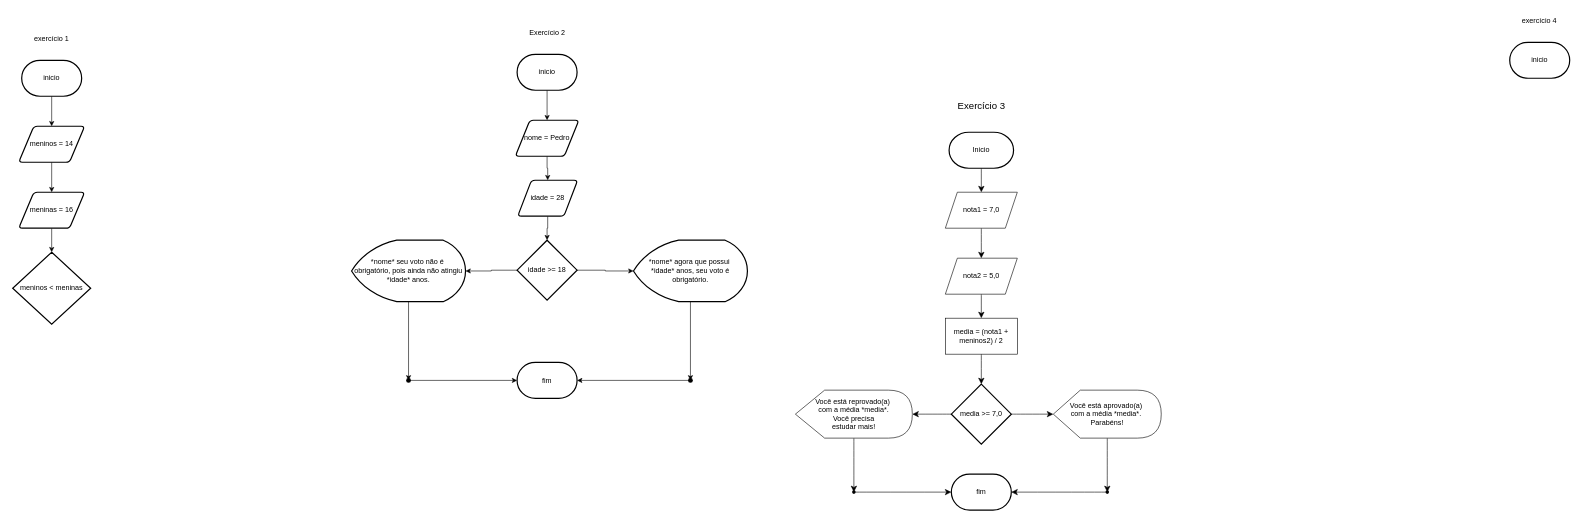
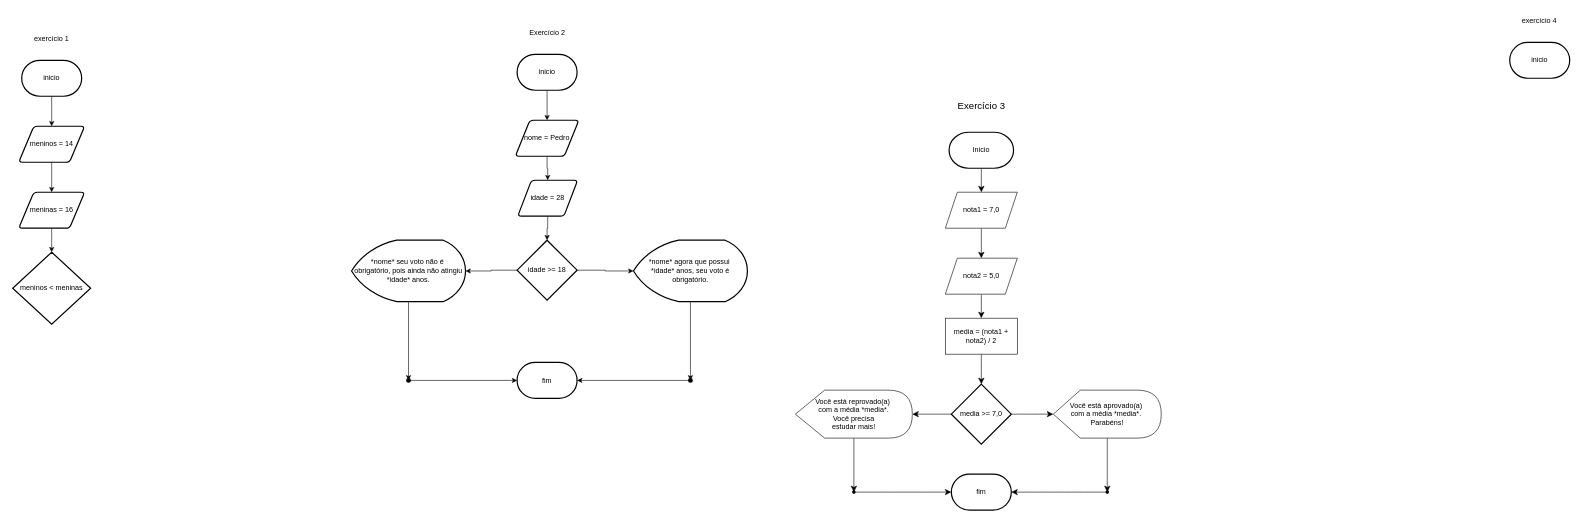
  <mxCell id="0" />
  <mxCell id="1" parent="0" />
  <mxCell id="2" value="" style="edgeStyle=none;curved=1;rounded=0;orthogonalLoop=1;jettySize=auto;html=1;fontSize=12;startSize=8;endSize=8;" edge="1" parent="1" source="3" target="5"><mxGeometry relative="1" as="geometry" /></mxCell>
  <mxCell id="3" value="nota1 = 7,0" style="shape=parallelogram;perimeter=parallelogramPerimeter;whiteSpace=wrap;html=1;fixedSize=1;" parent="1" vertex="1"><mxGeometry x="1575" y="320" width="120" height="60" as="geometry" /></mxCell>
  <mxCell id="4" value="" style="edgeStyle=none;curved=1;rounded=0;orthogonalLoop=1;jettySize=auto;html=1;fontSize=12;startSize=8;endSize=8;" edge="1" parent="1" source="5" target="7"><mxGeometry relative="1" as="geometry" /></mxCell>
  <mxCell id="5" value="nota2 = 5,0" style="shape=parallelogram;perimeter=parallelogramPerimeter;whiteSpace=wrap;html=1;fixedSize=1;" parent="1" vertex="1"><mxGeometry x="1575" y="430" width="120" height="60" as="geometry" /></mxCell>
  <mxCell id="6" value="" style="edgeStyle=none;curved=1;rounded=0;orthogonalLoop=1;jettySize=auto;html=1;fontSize=12;startSize=8;endSize=8;" edge="1" parent="1" source="7" target="12"><mxGeometry relative="1" as="geometry" /></mxCell>
- <mxCell id="7" value="media = (nota1 + meninos2) / 2" style="rounded=0;whiteSpace=wrap;html=1;" parent="1" vertex="1"><mxGeometry x="1575" y="530" width="120" height="60" as="geometry" /></mxCell>
+ <mxCell id="7" value="media = (nota1 + nota2) / 2" style="rounded=0;whiteSpace=wrap;html=1;" parent="1" vertex="1"><mxGeometry x="1575" y="530" width="120" height="60" as="geometry" /></mxCell>
  <mxCell id="8" value="" style="edgeStyle=none;curved=1;rounded=0;orthogonalLoop=1;jettySize=auto;html=1;fontSize=12;startSize=8;endSize=8;" edge="1" parent="1" source="9" target="3"><mxGeometry relative="1" as="geometry" /></mxCell>
  <mxCell id="9" value="Inicio" style="strokeWidth=2;html=1;shape=mxgraph.flowchart.terminator;whiteSpace=wrap;" vertex="1" parent="1"><mxGeometry x="1581.25" y="220" width="107.5" height="60" as="geometry" /></mxCell>
  <mxCell id="10" value="" style="edgeStyle=none;curved=1;rounded=0;orthogonalLoop=1;jettySize=auto;html=1;fontSize=12;startSize=8;endSize=8;" edge="1" parent="1" source="12" target="14"><mxGeometry relative="1" as="geometry" /></mxCell>
  <mxCell id="11" value="" style="edgeStyle=none;curved=1;rounded=0;orthogonalLoop=1;jettySize=auto;html=1;fontSize=12;startSize=8;endSize=8;" edge="1" parent="1" source="12" target="16"><mxGeometry relative="1" as="geometry" /></mxCell>
  <mxCell id="12" value="media &amp;gt;= 7,0" style="strokeWidth=2;html=1;shape=mxgraph.flowchart.decision;whiteSpace=wrap;" vertex="1" parent="1"><mxGeometry x="1585" y="640" width="100" height="100" as="geometry" /></mxCell>
  <mxCell id="13" value="" style="edgeStyle=none;curved=1;rounded=0;orthogonalLoop=1;jettySize=auto;html=1;fontSize=12;startSize=8;endSize=8;" edge="1" parent="1" source="14" target="21"><mxGeometry relative="1" as="geometry" /></mxCell>
  <mxCell id="14" value="Você está aprovado(a)&amp;nbsp;&lt;div&gt;com a média *media*.&amp;nbsp;&lt;/div&gt;&lt;div&gt;Parabéns!&lt;/div&gt;" style="shape=display;whiteSpace=wrap;html=1;" vertex="1" parent="1"><mxGeometry x="1755" y="650" width="180" height="80" as="geometry" /></mxCell>
  <mxCell id="15" value="" style="edgeStyle=none;curved=1;rounded=0;orthogonalLoop=1;jettySize=auto;html=1;fontSize=12;startSize=8;endSize=8;" edge="1" parent="1" source="16" target="19"><mxGeometry relative="1" as="geometry" /></mxCell>
  <mxCell id="16" value="Você está reprovado(a)&amp;nbsp;&lt;div&gt;com a média *media*.&lt;/div&gt;&lt;div&gt;Você precisa&lt;/div&gt;&lt;div&gt;estudar mais!&lt;/div&gt;" style="shape=display;whiteSpace=wrap;html=1;" vertex="1" parent="1"><mxGeometry y="650" width="195" height="80" as="geometry" x="1325" /></mxCell>
  <mxCell id="17" value="fim" style="strokeWidth=2;html=1;shape=mxgraph.flowchart.terminator;whiteSpace=wrap;" vertex="1" parent="1"><mxGeometry x="1585" y="790" width="100" height="60" as="geometry" /></mxCell>
  <mxCell id="18" value="" style="edgeStyle=none;curved=1;rounded=0;orthogonalLoop=1;jettySize=auto;html=1;fontSize=12;startSize=8;endSize=8;" edge="1" parent="1" source="19" target="17"><mxGeometry relative="1" as="geometry" /></mxCell>
  <mxCell id="19" value="" style="shape=waypoint;sketch=0;size=6;pointerEvents=1;points=[];fillColor=default;resizable=0;rotatable=0;perimeter=centerPerimeter;snapToPoint=1;" vertex="1" parent="1"><mxGeometry x="1412.5" y="810" width="20" height="20" as="geometry" /></mxCell>
  <mxCell id="20" value="" style="edgeStyle=none;curved=1;rounded=0;orthogonalLoop=1;jettySize=auto;html=1;fontSize=12;startSize=8;endSize=8;" edge="1" parent="1" source="21" target="17"><mxGeometry relative="1" as="geometry" /></mxCell>
  <mxCell id="21" value="" style="shape=waypoint;sketch=0;size=6;pointerEvents=1;points=[];fillColor=default;resizable=0;rotatable=0;perimeter=centerPerimeter;snapToPoint=1;" vertex="1" parent="1"><mxGeometry x="1835" y="810" width="20" height="20" as="geometry" /></mxCell>
  <mxCell id="22" value="Exercício 3" style="text;html=1;align=center;verticalAlign=middle;whiteSpace=wrap;rounded=0;fontSize=16;" vertex="1" parent="1"><mxGeometry x="1572.5" y="160" width="125" height="30" as="geometry" /></mxCell>
  <mxCell id="23" value="" style="edgeStyle=orthogonalEdgeStyle;rounded=0;orthogonalLoop=1;jettySize=auto;html=1;" edge="1" parent="1" source="24" target="26"><mxGeometry relative="1" as="geometry" /></mxCell>
  <mxCell id="24" value="inicio" style="strokeWidth=2;html=1;shape=mxgraph.flowchart.terminator;whiteSpace=wrap;" vertex="1" parent="1"><mxGeometry x="861" y="90" width="100" height="60" as="geometry" /></mxCell>
  <mxCell id="25" value="" style="edgeStyle=orthogonalEdgeStyle;rounded=0;orthogonalLoop=1;jettySize=auto;html=1;" edge="1" parent="1" source="26" target="28"><mxGeometry relative="1" as="geometry" /></mxCell>
  <mxCell id="26" value="nome = Pedro" style="shape=parallelogram;html=1;strokeWidth=2;perimeter=parallelogramPerimeter;whiteSpace=wrap;rounded=1;arcSize=12;size=0.23;" vertex="1" parent="1"><mxGeometry x="858" y="200" width="106" height="60" as="geometry" /></mxCell>
  <mxCell id="27" value="" style="edgeStyle=orthogonalEdgeStyle;rounded=0;orthogonalLoop=1;jettySize=auto;html=1;" edge="1" parent="1" source="28" target="31"><mxGeometry relative="1" as="geometry" /></mxCell>
  <mxCell id="28" value="idade = 28" style="shape=parallelogram;html=1;strokeWidth=2;perimeter=parallelogramPerimeter;whiteSpace=wrap;rounded=1;arcSize=12;size=0.23;" vertex="1" parent="1"><mxGeometry x="862" y="300" width="100" height="60" as="geometry" /></mxCell>
  <mxCell id="29" value="" style="edgeStyle=orthogonalEdgeStyle;rounded=0;orthogonalLoop=1;jettySize=auto;html=1;" edge="1" parent="1" source="31" target="33"><mxGeometry relative="1" as="geometry" /></mxCell>
  <mxCell id="30" value="" style="edgeStyle=orthogonalEdgeStyle;rounded=0;orthogonalLoop=1;jettySize=auto;html=1;" edge="1" parent="1" source="31" target="35"><mxGeometry relative="1" as="geometry" /></mxCell>
  <mxCell id="31" value="idade &amp;gt;= 18" style="strokeWidth=2;html=1;shape=mxgraph.flowchart.decision;whiteSpace=wrap;" vertex="1" parent="1"><mxGeometry x="861" y="400" width="100" height="100" as="geometry" /></mxCell>
  <mxCell id="32" value="" style="edgeStyle=orthogonalEdgeStyle;rounded=0;orthogonalLoop=1;jettySize=auto;html=1;" edge="1" parent="1" source="33" target="39"><mxGeometry relative="1" as="geometry" /></mxCell>
  <mxCell id="33" value="*nome* agora que possui&amp;nbsp;&lt;div&gt;*idade* anos, seu voto é obrigatório.&lt;/div&gt;" style="strokeWidth=2;html=1;shape=mxgraph.flowchart.display;whiteSpace=wrap;" vertex="1" parent="1"><mxGeometry x="1055" y="400" width="190" height="102.5" as="geometry" /></mxCell>
  <mxCell id="34" value="" style="edgeStyle=orthogonalEdgeStyle;rounded=0;orthogonalLoop=1;jettySize=auto;html=1;" edge="1" parent="1" source="35" target="38"><mxGeometry relative="1" as="geometry" /></mxCell>
  <mxCell id="35" value="*nome* seu voto não é&amp;nbsp;&lt;div&gt;obrigatório, pois ainda não atingiu *idade* anos.&lt;/div&gt;" style="strokeWidth=2;html=1;shape=mxgraph.flowchart.display;whiteSpace=wrap;" vertex="1" parent="1"><mxGeometry x="585" y="400" width="190" height="102.5" as="geometry" /></mxCell>
  <mxCell id="36" value="fim" style="strokeWidth=2;html=1;shape=mxgraph.flowchart.terminator;whiteSpace=wrap;" vertex="1" parent="1"><mxGeometry x="861" y="603.75" width="100" height="60" as="geometry" /></mxCell>
  <mxCell id="37" value="" style="edgeStyle=orthogonalEdgeStyle;rounded=0;orthogonalLoop=1;jettySize=auto;html=1;entryX=0;entryY=0.5;entryDx=0;entryDy=0;entryPerimeter=0;" edge="1" parent="1" source="38" target="36"><mxGeometry relative="1" as="geometry"><mxPoint x="780" y="633.75" as="targetPoint" /></mxGeometry></mxCell>
  <mxCell id="38" value="" style="shape=waypoint;sketch=0;size=6;pointerEvents=1;points=[];fillColor=default;resizable=0;rotatable=0;perimeter=centerPerimeter;snapToPoint=1;strokeWidth=2;" vertex="1" parent="1"><mxGeometry x="670" y="623.75" width="20" height="20" as="geometry" /></mxCell>
  <mxCell id="39" value="" style="shape=waypoint;sketch=0;size=6;pointerEvents=1;points=[];fillColor=default;resizable=0;rotatable=0;perimeter=centerPerimeter;snapToPoint=1;strokeWidth=2;" vertex="1" parent="1"><mxGeometry x="1140" y="623.75" width="20" height="20" as="geometry" /></mxCell>
  <mxCell id="40" style="edgeStyle=orthogonalEdgeStyle;rounded=0;orthogonalLoop=1;jettySize=auto;html=1;entryX=1;entryY=0.5;entryDx=0;entryDy=0;entryPerimeter=0;" edge="1" parent="1" source="39" target="36"><mxGeometry relative="1" as="geometry" /></mxCell>
  <mxCell id="41" value="Exercício 2" style="text;html=1;align=center;verticalAlign=middle;whiteSpace=wrap;rounded=0;" vertex="1" parent="1"><mxGeometry x="874.5" y="40" width="73" height="30" as="geometry" /></mxCell>
  <mxCell id="42" value="" style="edgeStyle=orthogonalEdgeStyle;rounded=0;orthogonalLoop=1;jettySize=auto;html=1;" edge="1" parent="1" source="43" target="46"><mxGeometry relative="1" as="geometry" /></mxCell>
  <mxCell id="43" value="inicio" style="strokeWidth=2;html=1;shape=mxgraph.flowchart.terminator;whiteSpace=wrap;" vertex="1" parent="1"><mxGeometry x="35" y="100" width="100" height="60" as="geometry" /></mxCell>
  <mxCell id="44" value="exercício 1" style="text;html=1;align=center;verticalAlign=middle;whiteSpace=wrap;rounded=0;" vertex="1" parent="1"><mxGeometry x="35" y="50" width="100" height="30" as="geometry" /></mxCell>
  <mxCell id="45" value="" style="edgeStyle=orthogonalEdgeStyle;rounded=0;orthogonalLoop=1;jettySize=auto;html=1;" edge="1" parent="1" source="46" target="48"><mxGeometry relative="1" as="geometry" /></mxCell>
  <mxCell id="46" value="meninos = 14" style="shape=parallelogram;html=1;strokeWidth=2;perimeter=parallelogramPerimeter;whiteSpace=wrap;rounded=1;arcSize=12;size=0.23;" vertex="1" parent="1"><mxGeometry x="30" y="210" width="110" height="60" as="geometry" /></mxCell>
  <mxCell id="47" value="" style="edgeStyle=orthogonalEdgeStyle;rounded=0;orthogonalLoop=1;jettySize=auto;html=1;" edge="1" parent="1" source="48" target="49"><mxGeometry relative="1" as="geometry" /></mxCell>
  <mxCell id="48" value="meninas = 16" style="shape=parallelogram;html=1;strokeWidth=2;perimeter=parallelogramPerimeter;whiteSpace=wrap;rounded=1;arcSize=12;size=0.23;" vertex="1" parent="1"><mxGeometry x="30" y="320" width="110" height="60" as="geometry" /></mxCell>
  <mxCell id="49" value="meninos &amp;lt; meninas" style="strokeWidth=2;html=1;shape=mxgraph.flowchart.decision;whiteSpace=wrap;" vertex="1" parent="1"><mxGeometry x="20" y="420" width="130" height="120" as="geometry" /></mxCell>
  <mxCell id="50" value="exercício 4" style="text;html=1;align=center;verticalAlign=middle;whiteSpace=wrap;rounded=0;" vertex="1" parent="1"><mxGeometry x="2516" y="20" width="99" height="30" as="geometry" /></mxCell>
  <mxCell id="51" value="inicio" style="strokeWidth=2;html=1;shape=mxgraph.flowchart.terminator;whiteSpace=wrap;" vertex="1" parent="1"><mxGeometry x="2516" y="70" width="100" height="60" as="geometry" /></mxCell>
